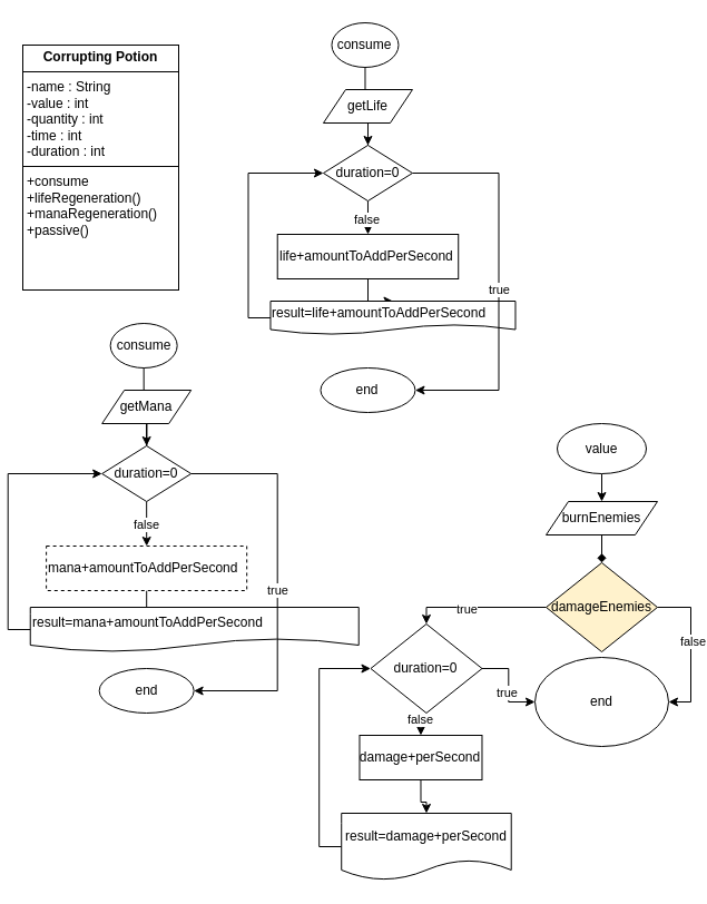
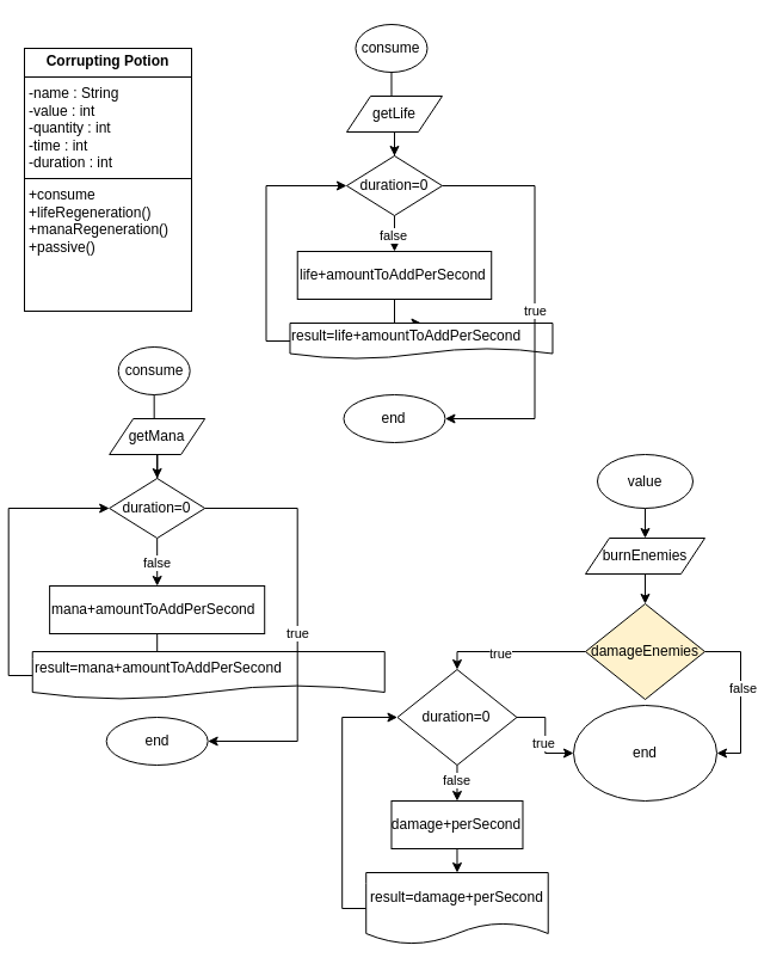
  <mxCell id="0" />
  <mxCell id="1" parent="0" />
  <mxCell id="2" value="&lt;p style=&quot;margin: 4px 0px 0px; text-align: center;&quot;&gt;&lt;b&gt;Corrupting Potion&lt;/b&gt;&lt;/p&gt;&lt;hr size=&quot;1&quot; style=&quot;border-style:solid;&quot;&gt;&lt;p style=&quot;margin:0px;margin-left:4px;&quot;&gt;-name : String&lt;/p&gt;&lt;p style=&quot;margin:0px;margin-left:4px;&quot;&gt;-value : int&lt;/p&gt;&lt;p style=&quot;margin:0px;margin-left:4px;&quot;&gt;-quantity : int&lt;/p&gt;&lt;p style=&quot;margin:0px;margin-left:4px;&quot;&gt;-time : int&lt;/p&gt;&lt;p style=&quot;margin:0px;margin-left:4px;&quot;&gt;-duration : int&lt;/p&gt;&lt;hr size=&quot;1&quot; style=&quot;border-style:solid;&quot;&gt;&lt;p style=&quot;margin:0px;margin-left:4px;&quot;&gt;+consume&lt;/p&gt;&lt;p style=&quot;margin:0px;margin-left:4px;&quot;&gt;+lifeRegeneration()&lt;span style=&quot;white-space: pre;&quot;&gt;&#09;&lt;/span&gt;&lt;/p&gt;&lt;p style=&quot;margin:0px;margin-left:4px;&quot;&gt;+manaRegeneration()&lt;/p&gt;&lt;p style=&quot;margin:0px;margin-left:4px;&quot;&gt;+passive()&lt;/p&gt;&lt;p style=&quot;margin:0px;margin-left:4px;&quot;&gt;&lt;br&gt;&lt;/p&gt;" style="verticalAlign=top;align=left;overflow=fill;html=1;whiteSpace=wrap;" vertex="1" parent="1"><mxGeometry x="20" y="40" width="140" height="220" as="geometry" /></mxCell>
  <mxCell id="3" style="edgeStyle=orthogonalEdgeStyle;rounded=0;orthogonalLoop=1;jettySize=auto;html=1;" edge="1" parent="1" source="4"><mxGeometry relative="1" as="geometry"><mxPoint x="327.48" y="110" as="targetPoint" /></mxGeometry></mxCell>
  <mxCell id="4" value="consume" style="ellipse;whiteSpace=wrap;html=1;" vertex="1" parent="1"><mxGeometry x="297.48" y="20" width="60" height="40" as="geometry" /></mxCell>
  <mxCell id="5" style="edgeStyle=orthogonalEdgeStyle;rounded=0;orthogonalLoop=1;jettySize=auto;html=1;entryX=0.5;entryY=0;entryDx=0;entryDy=0;" edge="1" parent="1" source="6" target="16"><mxGeometry relative="1" as="geometry"><mxPoint x="327.48" y="160" as="targetPoint" /></mxGeometry></mxCell>
  <mxCell id="6" value="getLife" style="shape=parallelogram;perimeter=parallelogramPerimeter;whiteSpace=wrap;html=1;fixedSize=1;" vertex="1" parent="1"><mxGeometry x="289.98" y="80" width="80" height="30" as="geometry" /></mxCell>
  <mxCell id="7" style="edgeStyle=orthogonalEdgeStyle;rounded=0;orthogonalLoop=1;jettySize=auto;html=1;entryX=0.5;entryY=0;entryDx=0;entryDy=0;" edge="1" parent="1" source="8" target="10"><mxGeometry relative="1" as="geometry" /></mxCell>
  <mxCell id="8" value="life+amountToAddPerSecond" style="rounded=0;whiteSpace=wrap;html=1;align=left;" vertex="1" parent="1"><mxGeometry x="248.73" y="210" width="162.5" height="40" as="geometry" /></mxCell>
  <mxCell id="9" style="edgeStyle=orthogonalEdgeStyle;rounded=0;orthogonalLoop=1;jettySize=auto;html=1;entryX=0;entryY=0.5;entryDx=0;entryDy=0;exitX=0;exitY=0.5;exitDx=0;exitDy=0;" edge="1" parent="1" source="10" target="16"><mxGeometry relative="1" as="geometry" /></mxCell>
  <mxCell id="10" value="result=life+amountToAddPerSecond" style="shape=document;whiteSpace=wrap;html=1;boundedLbl=1;align=left;" vertex="1" parent="1"><mxGeometry x="242.48" y="270" width="220" height="30" as="geometry" /></mxCell>
  <mxCell id="11" value="end" style="ellipse;whiteSpace=wrap;html=1;" vertex="1" parent="1"><mxGeometry x="287.48" y="330" width="85" height="40" as="geometry" /></mxCell>
  <mxCell id="12" style="edgeStyle=orthogonalEdgeStyle;rounded=0;orthogonalLoop=1;jettySize=auto;html=1;entryX=1;entryY=0.5;entryDx=0;entryDy=0;exitX=1;exitY=0.5;exitDx=0;exitDy=0;" edge="1" parent="1" source="16" target="11"><mxGeometry relative="1" as="geometry"><Array as="points"><mxPoint x="447.48" y="155" /><mxPoint x="447.48" y="350" /></Array></mxGeometry></mxCell>
  <mxCell id="13" value="true" style="edgeLabel;html=1;align=center;verticalAlign=middle;resizable=0;points=[];" connectable="0" vertex="1" parent="12"><mxGeometry x="0.048" relative="1" as="geometry"><mxPoint as="offset" /></mxGeometry></mxCell>
  <mxCell id="14" style="edgeStyle=orthogonalEdgeStyle;rounded=0;orthogonalLoop=1;jettySize=auto;html=1;exitX=0.5;exitY=1;exitDx=0;exitDy=0;" edge="1" parent="1" source="16" target="8"><mxGeometry relative="1" as="geometry" /></mxCell>
  <mxCell id="15" value="false" style="edgeLabel;html=1;align=center;verticalAlign=middle;resizable=0;points=[];" connectable="0" vertex="1" parent="14"><mxGeometry x="0.041" y="-1" relative="1" as="geometry"><mxPoint as="offset" /></mxGeometry></mxCell>
  <mxCell id="16" value="duration=0" style="rhombus;whiteSpace=wrap;html=1;" vertex="1" parent="1"><mxGeometry x="289.98" y="130" width="80" height="50" as="geometry" /></mxCell>
  <mxCell id="17" style="edgeStyle=orthogonalEdgeStyle;rounded=0;orthogonalLoop=1;jettySize=auto;html=1;" edge="1" parent="1" source="18"><mxGeometry relative="1" as="geometry"><mxPoint x="128.66" y="380" as="targetPoint" /></mxGeometry></mxCell>
  <mxCell id="18" value="consume" style="ellipse;whiteSpace=wrap;html=1;" vertex="1" parent="1"><mxGeometry x="98.66" y="290" width="60" height="40" as="geometry" /></mxCell>
  <mxCell id="19" style="edgeStyle=orthogonalEdgeStyle;rounded=0;orthogonalLoop=1;jettySize=auto;html=1;entryX=0.5;entryY=0;entryDx=0;entryDy=0;" edge="1" parent="1" source="20" target="30"><mxGeometry relative="1" as="geometry"><mxPoint x="128.66" y="430" as="targetPoint" /></mxGeometry></mxCell>
  <mxCell id="20" value="getMana" style="shape=parallelogram;perimeter=parallelogramPerimeter;whiteSpace=wrap;html=1;fixedSize=1;" vertex="1" parent="1"><mxGeometry x="91.16" y="350" width="80" height="30" as="geometry" /></mxCell>
  <mxCell id="21" style="edgeStyle=orthogonalEdgeStyle;rounded=0;orthogonalLoop=1;jettySize=auto;html=1;entryX=0.5;entryY=0;entryDx=0;entryDy=0;" edge="1" parent="1" source="22" target="24"><mxGeometry relative="1" as="geometry" /></mxCell>
- <mxCell id="22" value="mana+amountToAddPerSecond" style="rounded=0;whiteSpace=wrap;html=1;align=left;dashed=1;" vertex="1" parent="1"><mxGeometry x="41.12" y="490" width="180.09" height="40" as="geometry" /></mxCell>
+ <mxCell id="22" value="mana+amountToAddPerSecond" style="rounded=0;whiteSpace=wrap;html=1;align=left;" vertex="1" parent="1"><mxGeometry x="41.12" y="490" width="180.09" height="40" as="geometry" /></mxCell>
  <mxCell id="23" style="edgeStyle=orthogonalEdgeStyle;rounded=0;orthogonalLoop=1;jettySize=auto;html=1;entryX=0;entryY=0.5;entryDx=0;entryDy=0;exitX=0;exitY=0.5;exitDx=0;exitDy=0;" edge="1" parent="1" source="24" target="30"><mxGeometry relative="1" as="geometry" /></mxCell>
  <mxCell id="24" value="result=mana+amountToAddPerSecond" style="shape=document;whiteSpace=wrap;html=1;boundedLbl=1;align=left;" vertex="1" parent="1"><mxGeometry x="26.74" y="545" width="295" height="40" as="geometry" /></mxCell>
  <mxCell id="25" value="end" style="ellipse;whiteSpace=wrap;html=1;" vertex="1" parent="1"><mxGeometry x="88.66" y="600" width="85" height="40" as="geometry" /></mxCell>
  <mxCell id="26" style="edgeStyle=orthogonalEdgeStyle;rounded=0;orthogonalLoop=1;jettySize=auto;html=1;entryX=1;entryY=0.5;entryDx=0;entryDy=0;exitX=1;exitY=0.5;exitDx=0;exitDy=0;" edge="1" parent="1" source="30" target="25"><mxGeometry relative="1" as="geometry"><Array as="points"><mxPoint x="248.66" y="425" /><mxPoint x="248.66" y="620" /></Array></mxGeometry></mxCell>
  <mxCell id="27" value="true" style="edgeLabel;html=1;align=center;verticalAlign=middle;resizable=0;points=[];" connectable="0" vertex="1" parent="26"><mxGeometry x="0.048" relative="1" as="geometry"><mxPoint as="offset" /></mxGeometry></mxCell>
  <mxCell id="28" style="edgeStyle=orthogonalEdgeStyle;rounded=0;orthogonalLoop=1;jettySize=auto;html=1;exitX=0.5;exitY=1;exitDx=0;exitDy=0;" edge="1" parent="1" source="30" target="22"><mxGeometry relative="1" as="geometry" /></mxCell>
  <mxCell id="29" value="false" style="edgeLabel;html=1;align=center;verticalAlign=middle;resizable=0;points=[];" connectable="0" vertex="1" parent="28"><mxGeometry x="0.041" y="-1" relative="1" as="geometry"><mxPoint as="offset" /></mxGeometry></mxCell>
  <mxCell id="30" value="duration=0" style="rhombus;whiteSpace=wrap;html=1;" vertex="1" parent="1"><mxGeometry x="91.16" y="400" width="80" height="50" as="geometry" /></mxCell>
  <mxCell id="31" style="edgeStyle=orthogonalEdgeStyle;rounded=0;orthogonalLoop=1;jettySize=auto;html=1;" edge="1" parent="1" source="32" target="34"><mxGeometry relative="1" as="geometry"><mxPoint x="540" y="460" as="targetPoint" /></mxGeometry></mxCell>
  <mxCell id="32" value="value" style="ellipse;whiteSpace=wrap;html=1;" vertex="1" parent="1"><mxGeometry x="500" y="380" width="80" height="45" as="geometry" /></mxCell>
- <mxCell id="33" style="edgeStyle=orthogonalEdgeStyle;rounded=0;orthogonalLoop=1;jettySize=auto;html=1;entryX=0.5;entryY=0;entryDx=0;entryDy=0;endArrow=diamond;" edge="1" parent="1" source="34" target="39"><mxGeometry relative="1" as="geometry" /></mxCell>
+ <mxCell id="33" style="edgeStyle=orthogonalEdgeStyle;rounded=0;orthogonalLoop=1;jettySize=auto;html=1;entryX=0.5;entryY=0;entryDx=0;entryDy=0;" edge="1" parent="1" source="34" target="39"><mxGeometry relative="1" as="geometry" /></mxCell>
  <mxCell id="34" value="burnEnemies" style="shape=parallelogram;perimeter=parallelogramPerimeter;whiteSpace=wrap;html=1;fixedSize=1;" vertex="1" parent="1"><mxGeometry x="490" y="450" width="100" height="30" as="geometry" /></mxCell>
  <mxCell id="35" style="edgeStyle=orthogonalEdgeStyle;rounded=0;orthogonalLoop=1;jettySize=auto;html=1;exitX=1;exitY=0.5;exitDx=0;exitDy=0;entryX=1;entryY=0.5;entryDx=0;entryDy=0;" edge="1" parent="1" source="39" target="49"><mxGeometry relative="1" as="geometry"><mxPoint x="620" y="630" as="targetPoint" /></mxGeometry></mxCell>
  <mxCell id="36" value="false" style="edgeLabel;html=1;align=center;verticalAlign=middle;resizable=0;points=[];" connectable="0" vertex="1" parent="35"><mxGeometry x="-0.118" y="1" relative="1" as="geometry"><mxPoint as="offset" /></mxGeometry></mxCell>
  <mxCell id="37" style="edgeStyle=orthogonalEdgeStyle;rounded=0;orthogonalLoop=1;jettySize=auto;html=1;exitX=0;exitY=0.5;exitDx=0;exitDy=0;entryX=0.5;entryY=0;entryDx=0;entryDy=0;" edge="1" parent="1" source="39" target="48"><mxGeometry relative="1" as="geometry"><mxPoint x="369.98" y="530" as="targetPoint" /><mxPoint x="477.5" y="435" as="sourcePoint" /><Array as="points"><mxPoint x="383" y="545" /></Array></mxGeometry></mxCell>
  <mxCell id="38" value="true" style="edgeLabel;html=1;align=center;verticalAlign=middle;resizable=0;points=[];" connectable="0" vertex="1" parent="37"><mxGeometry x="0.171" y="1" relative="1" as="geometry"><mxPoint as="offset" /></mxGeometry></mxCell>
  <mxCell id="39" value="damageEnemies" style="rhombus;whiteSpace=wrap;html=1;fillColor=#fff2cc;" vertex="1" parent="1"><mxGeometry x="490" y="505" width="100" height="80" as="geometry" /></mxCell>
  <mxCell id="40" style="edgeStyle=orthogonalEdgeStyle;rounded=0;orthogonalLoop=1;jettySize=auto;html=1;exitX=0.5;exitY=1;exitDx=0;exitDy=0;" edge="1" parent="1" source="41" target="43"><mxGeometry relative="1" as="geometry"><mxPoint x="435.286" y="730" as="targetPoint" /></mxGeometry></mxCell>
- <mxCell id="41" value="damage+perSecond" style="rounded=0;whiteSpace=wrap;html=1;" vertex="1" parent="1"><mxGeometry x="322.48" y="660" width="110" height="40" as="geometry" /></mxCell>
+ <mxCell id="41" value="damage+perSecond" style="rounded=0;whiteSpace=wrap;html=1;" vertex="1" parent="1"><mxGeometry x="327.48" y="670" width="110" height="40" as="geometry" /></mxCell>
  <mxCell id="42" style="edgeStyle=orthogonalEdgeStyle;rounded=0;orthogonalLoop=1;jettySize=auto;html=1;entryX=0;entryY=0.5;entryDx=0;entryDy=0;exitX=0;exitY=0.5;exitDx=0;exitDy=0;" edge="1" parent="1" source="43" target="48"><mxGeometry relative="1" as="geometry" /></mxCell>
  <mxCell id="43" value="result=damage+perSecond" style="shape=document;whiteSpace=wrap;html=1;boundedLbl=1;" vertex="1" parent="1"><mxGeometry x="306.23" y="730" width="152.5" height="60" as="geometry" /></mxCell>
  <mxCell id="44" style="edgeStyle=orthogonalEdgeStyle;rounded=0;orthogonalLoop=1;jettySize=auto;html=1;exitX=0.5;exitY=1;exitDx=0;exitDy=0;entryX=0.5;entryY=0;entryDx=0;entryDy=0;" edge="1" parent="1" source="48" target="41"><mxGeometry relative="1" as="geometry" /></mxCell>
  <mxCell id="45" value="false" style="edgeLabel;html=1;align=center;verticalAlign=middle;resizable=0;points=[];" connectable="0" vertex="1" parent="44"><mxGeometry x="-0.209" y="-1" relative="1" as="geometry"><mxPoint as="offset" /></mxGeometry></mxCell>
  <mxCell id="46" style="edgeStyle=orthogonalEdgeStyle;rounded=0;orthogonalLoop=1;jettySize=auto;html=1;entryX=0;entryY=0.5;entryDx=0;entryDy=0;" edge="1" parent="1" source="48" target="49"><mxGeometry relative="1" as="geometry"><mxPoint x="550" y="650" as="targetPoint" /></mxGeometry></mxCell>
  <mxCell id="47" value="true" style="edgeLabel;html=1;align=center;verticalAlign=middle;resizable=0;points=[];" connectable="0" vertex="1" parent="46"><mxGeometry x="0.164" y="-2" relative="1" as="geometry"><mxPoint as="offset" /></mxGeometry></mxCell>
  <mxCell id="48" value="duration=0" style="rhombus;whiteSpace=wrap;html=1;" vertex="1" parent="1"><mxGeometry x="332.48" y="560" width="100" height="80" as="geometry" /></mxCell>
  <mxCell id="49" value="end" style="ellipse;whiteSpace=wrap;html=1;" vertex="1" parent="1"><mxGeometry x="480" y="590" width="120" height="80" as="geometry" /></mxCell>
